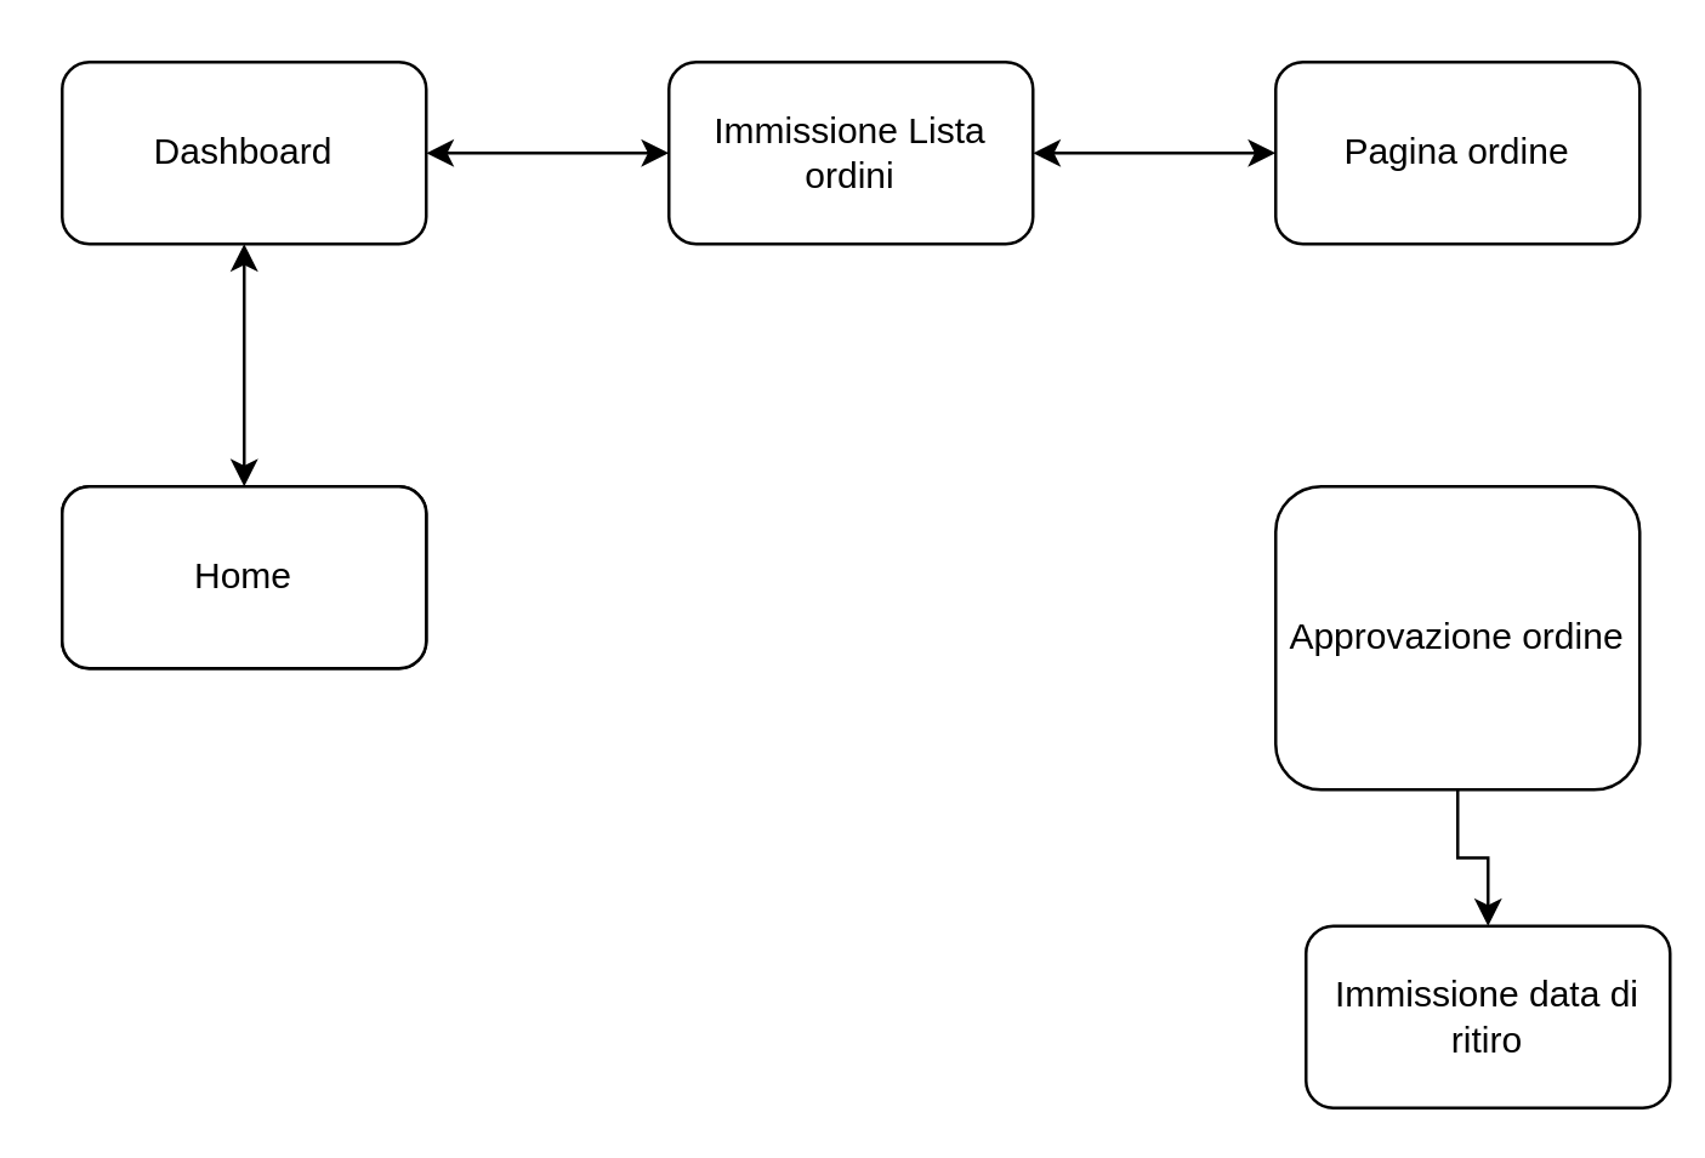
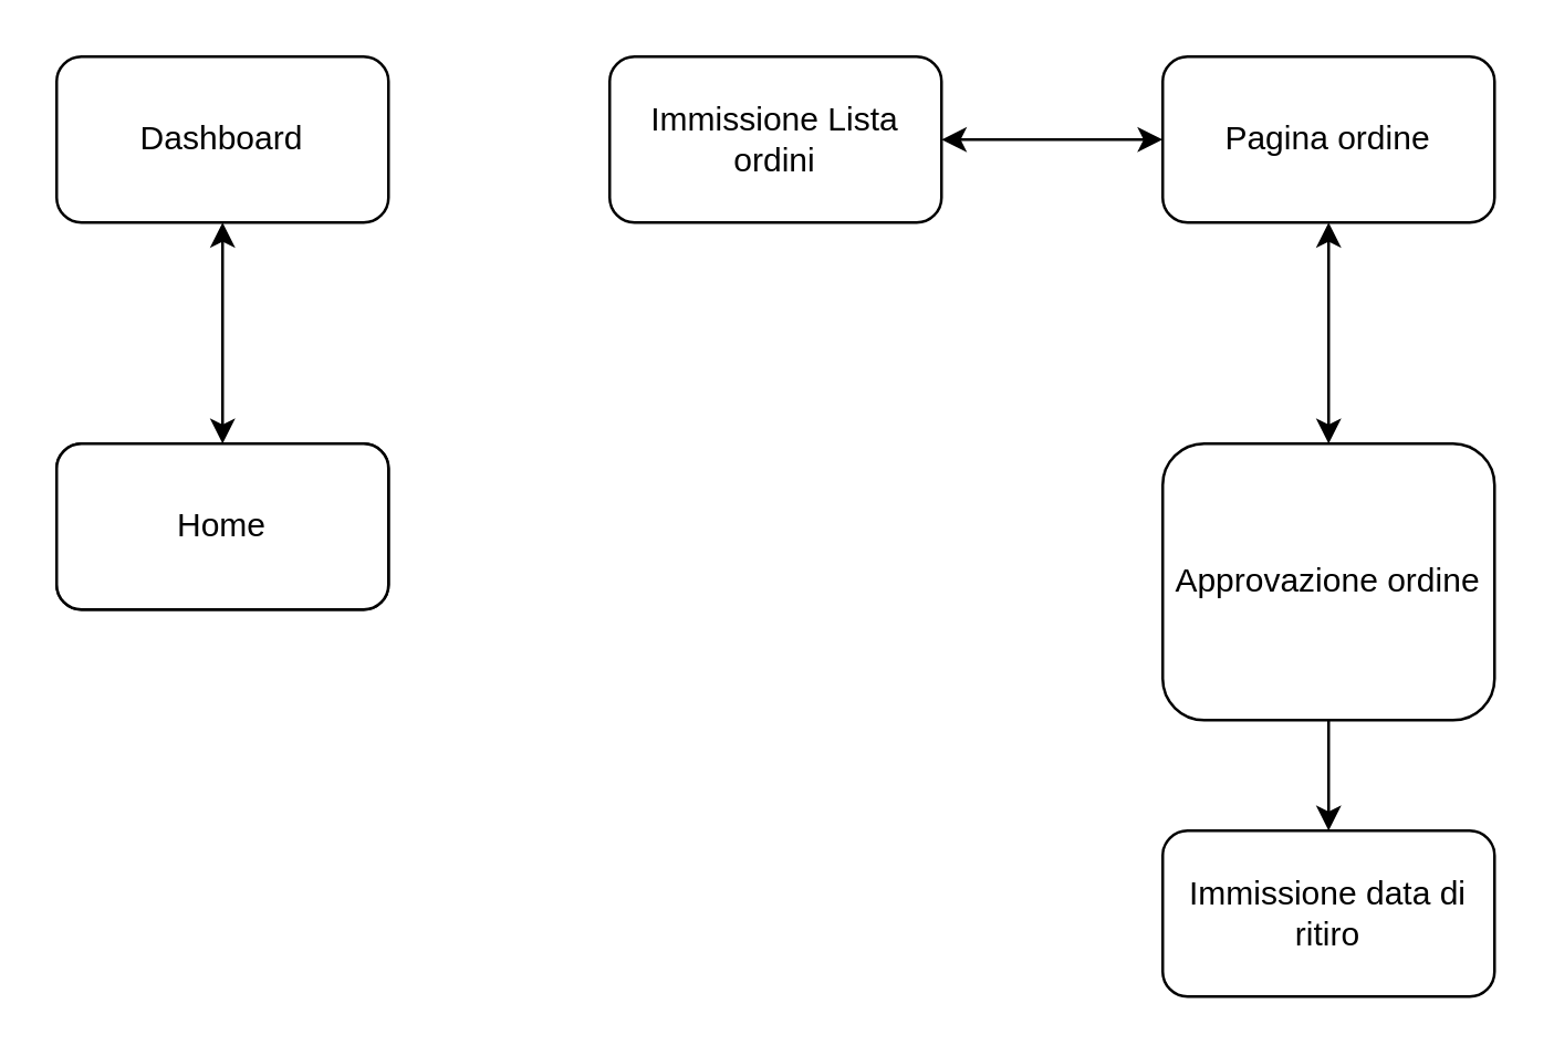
  <mxCell id="0" />
  <mxCell id="1" parent="0" />
  <mxCell id="2" value="" style="rounded=1;whiteSpace=wrap;html=1;" parent="1" vertex="1"><mxGeometry x="20" y="160" width="120" height="60" as="geometry" /></mxCell>
  <mxCell id="3" value="Home" style="rounded=1;whiteSpace=wrap;html=1;" parent="1" vertex="1"><mxGeometry x="20" y="160" width="120" height="60" as="geometry" /></mxCell>
  <mxCell id="4" value="Dashboard" style="whiteSpace=wrap;html=1;rounded=1;" parent="1" vertex="1"><mxGeometry x="20" y="20" width="120" height="60" as="geometry" /></mxCell>
  <mxCell id="5" value="Immissione Lista ordini" style="whiteSpace=wrap;html=1;rounded=1;" parent="1" vertex="1"><mxGeometry x="220" y="20" width="120" height="60" as="geometry" /></mxCell>
  <mxCell id="6" value="" style="endArrow=classic;startArrow=classic;html=1;entryX=0.5;entryY=1;entryDx=0;entryDy=0;exitX=0.5;exitY=0;exitDx=0;exitDy=0;" parent="1" source="3" target="4" edge="1"><mxGeometry width="50" height="50" relative="1" as="geometry"><mxPoint x="60" y="210" as="sourcePoint" /><mxPoint x="110" y="160" as="targetPoint" /></mxGeometry></mxCell>
- <mxCell id="7" value="" style="endArrow=classic;startArrow=classic;html=1;entryX=0;entryY=0.5;entryDx=0;entryDy=0;exitX=1;exitY=0.5;exitDx=0;exitDy=0;" parent="1" source="4" target="5" edge="1"><mxGeometry width="50" height="50" relative="1" as="geometry"><mxPoint x="-130" y="200" as="sourcePoint" /><mxPoint x="-80" y="150" as="targetPoint" /></mxGeometry></mxCell>
  <mxCell id="8" value="Pagina ordine" style="whiteSpace=wrap;html=1;rounded=1;" parent="1" vertex="1"><mxGeometry x="420" y="20" width="120" height="60" as="geometry" /></mxCell>
  <mxCell id="9" value="" style="edgeStyle=orthogonalEdgeStyle;rounded=0;orthogonalLoop=1;jettySize=auto;html=1;" edge="1" parent="1" source="10" target="13"><mxGeometry relative="1" as="geometry" /></mxCell>
  <mxCell id="10" value="Approvazione ordine" style="whiteSpace=wrap;html=1;rounded=1;" parent="1" vertex="1"><mxGeometry x="420" y="160" width="120" height="100" as="geometry" /></mxCell>
  <mxCell id="11" value="" style="endArrow=classic;startArrow=classic;html=1;entryX=0;entryY=0.5;entryDx=0;entryDy=0;exitX=1;exitY=0.5;exitDx=0;exitDy=0;" parent="1" source="5" target="8" edge="1"><mxGeometry width="50" height="50" relative="1" as="geometry"><mxPoint x="130" y="220" as="sourcePoint" /><mxPoint x="180" y="170" as="targetPoint" /></mxGeometry></mxCell>
- <mxCell id="13" value="Immissione data di ritiro" style="whiteSpace=wrap;html=1;rounded=1;" vertex="1" parent="1"><mxGeometry x="430" y="305" width="120" height="60" as="geometry" /></mxCell>
+ <mxCell id="12" value="" style="endArrow=classic;startArrow=classic;html=1;entryX=0.5;entryY=1;entryDx=0;entryDy=0;exitX=0.5;exitY=0;exitDx=0;exitDy=0;" parent="1" source="10" target="8" edge="1"><mxGeometry width="50" height="50" relative="1" as="geometry"><mxPoint x="250" y="220" as="sourcePoint" /><mxPoint x="300" y="170" as="targetPoint" /></mxGeometry></mxCell>
+ <mxCell id="13" value="Immissione data di ritiro" style="whiteSpace=wrap;html=1;rounded=1;" vertex="1" parent="1"><mxGeometry x="420" y="300" width="120" height="60" as="geometry" /></mxCell>
